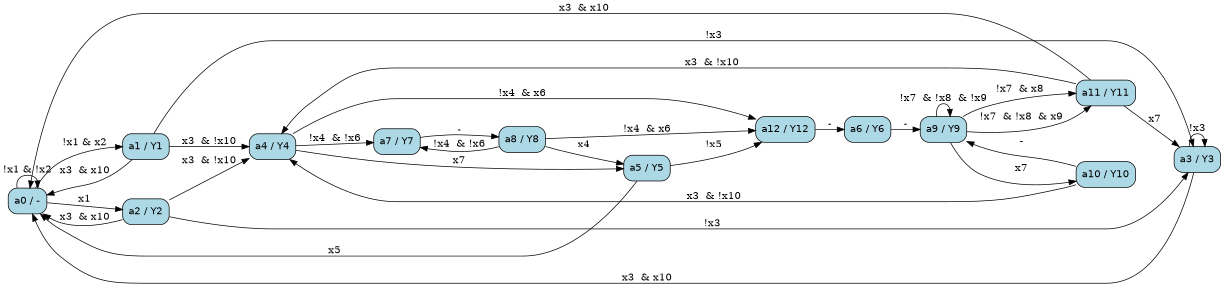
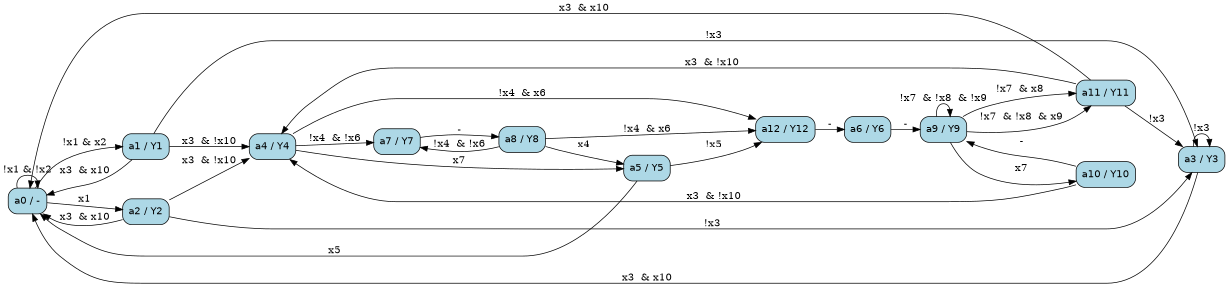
  digraph {
    fontsize=12
    rankdir=LR
    node [fillcolor=lightblue fontname=Helvetica shape=box style="rounded,filled"]
    n1 [label="a0 / -"]
    n2 [label="a1 / Y1"]
    n3 [label="a2 / Y2"]
    n4 [label="a3 / Y3"]
    n5 [label="a4 / Y4"]
    n6 [label="a5 / Y5"]
    n7 [label="a7 / Y7"]
    n8 [label="a12 / Y12"]
    n9 [label="a8 / Y8"]
    n10 [label="a6 / Y6"]
    n11 [label="a9 / Y9"]
    n12 [label="a10 / Y10"]
    n13 [label="a11 / Y11"]
    n1 -> n1 [label="!x1 & !x2"]
    n1 -> n2 [label="!x1 & x2"]
    n1 -> n3 [label=x1]
    n2 -> n1 [label="x3  & x10"]
    n2 -> n4 [label="!x3"]
    n2 -> n5 [label="x3  & !x10"]
    n3 -> n1 [label="x3  & x10"]
    n3 -> n4 [label="!x3 "]
    n3 -> n5 [label="x3  & !x10"]
    n4 -> n1 [label="x3  & x10"]
    n4 -> n4 [label="!x3"]
    n5 -> n6 [label=x7]
    n5 -> n7 [label="!x4  & !x6"]
    n5 -> n8 [label="!x4  & x6"]
    n6 -> n1 [label=x5]
    n6 -> n8 [label="!x5"]
    n7 -> n9 [label="-"]
    n8 -> n10 [label="-"]
    n9 -> n6 [label=x4]
    n9 -> n7 [label="!x4  & !x6"]
    n9 -> n8 [label="!x4  & x6"]
    n10 -> n11 [label="-"]
    n11 -> n11 [label="!x7  & !x8  & !x9"]
    n11 -> n12 [label=x7]
    n11 -> n13 [label="!x7  & x8 "]
    n11 -> n13 [label="!x7  & !x8  & x9"]
    n12 -> n5 [label="x3  & !x10"]
    n12 -> n11 [label="-"]
    n13 -> n1 [label="x3  & x10"]
-   n13 -> n4 [label=x7]
+   n13 -> n4 [label="!x3"]
    n13 -> n5 [label="x3  & !x10 "]
  }
